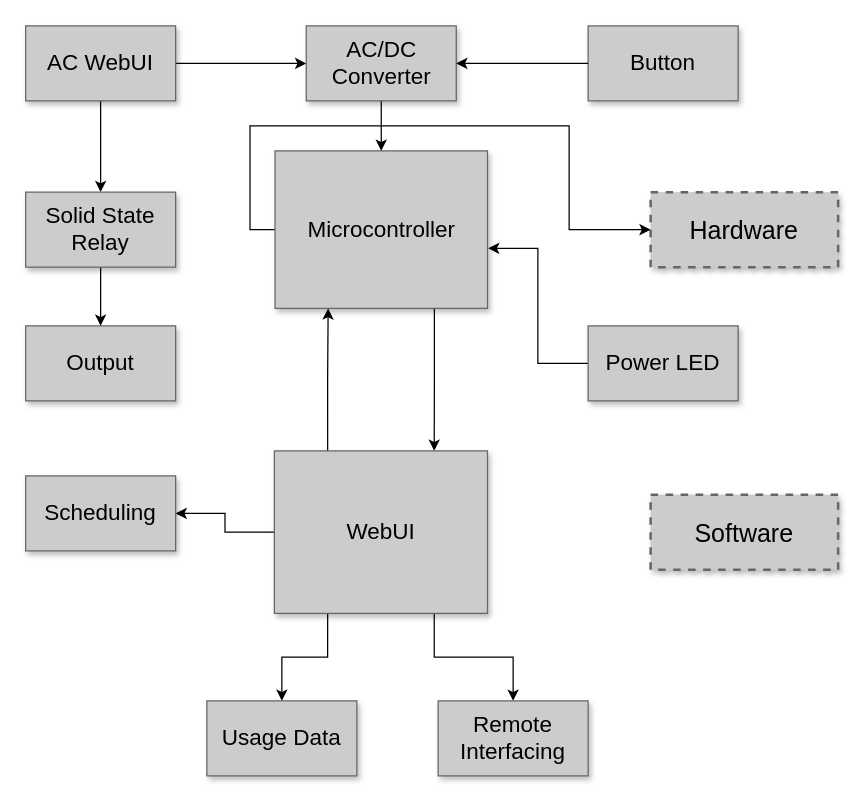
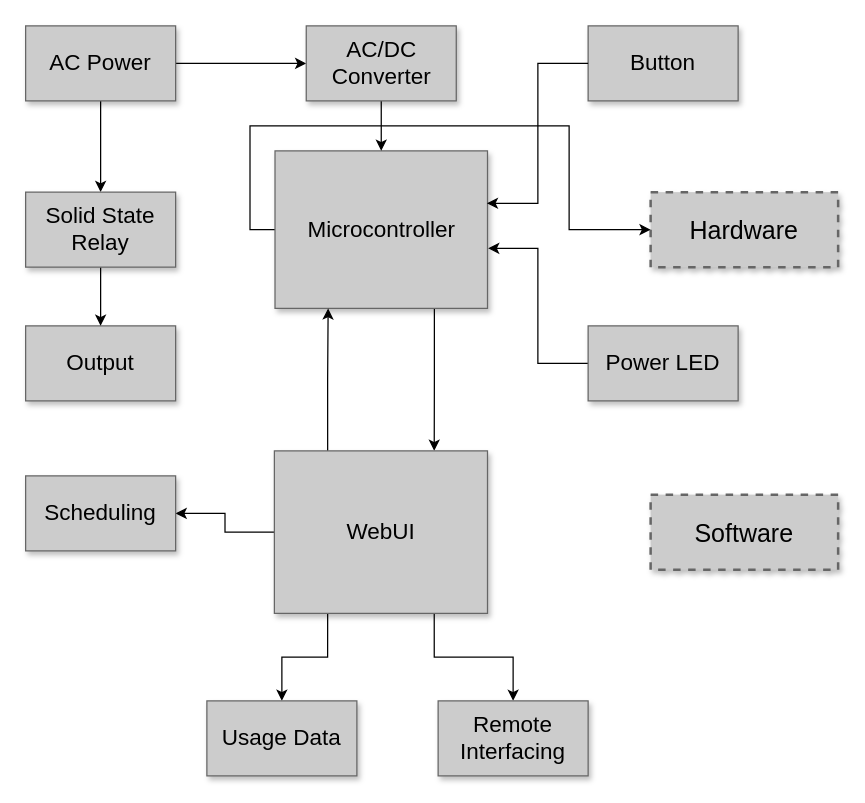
  <mxCell id="0" style=";html=1;" />
  <mxCell id="1" style=";html=1;" parent="0" />
  <mxCell id="2" value="Hardware" style="whiteSpace=wrap;html=1;shadow=1;fontSize=20;fillColor=#CCCCCC;strokeColor=#666666;strokeWidth=2;dashed=1;" parent="1" vertex="1"><mxGeometry x="520" y="153" width="150" height="60" as="geometry" /></mxCell>
  <mxCell id="3" style="edgeStyle=orthogonalEdgeStyle;rounded=0;orthogonalLoop=1;jettySize=auto;html=1;exitX=0;exitY=0.5;exitDx=0;exitDy=0;fillColor=#CCCCCC;" edge="1" parent="1" source="5" target="2"><mxGeometry relative="1" as="geometry" /></mxCell>
  <mxCell id="4" style="edgeStyle=orthogonalEdgeStyle;rounded=0;orthogonalLoop=1;jettySize=auto;html=1;exitX=0.75;exitY=1;exitDx=0;exitDy=0;entryX=0.75;entryY=0;entryDx=0;entryDy=0;fillColor=#CCCCCC;" edge="1" parent="1" source="5" target="19"><mxGeometry relative="1" as="geometry" /></mxCell>
  <mxCell id="5" value="Microcontroller" style="whiteSpace=wrap;html=1;shadow=1;fontSize=18;fillColor=#CCCCCC;strokeColor=#666666;" parent="1" vertex="1"><mxGeometry x="219.5" y="120" width="170" height="126" as="geometry" /></mxCell>
  <mxCell id="6" style="edgeStyle=orthogonalEdgeStyle;rounded=0;orthogonalLoop=1;jettySize=auto;html=1;exitX=1;exitY=0.5;exitDx=0;exitDy=0;entryX=0;entryY=0.5;entryDx=0;entryDy=0;fillColor=#CCCCCC;" edge="1" parent="1" source="8" target="10"><mxGeometry relative="1" as="geometry" /></mxCell>
  <mxCell id="7" style="edgeStyle=orthogonalEdgeStyle;rounded=0;orthogonalLoop=1;jettySize=auto;html=1;exitX=0.5;exitY=1;exitDx=0;exitDy=0;entryX=0.5;entryY=0;entryDx=0;entryDy=0;fillColor=#CCCCCC;" edge="1" parent="1" source="8" target="22"><mxGeometry relative="1" as="geometry" /></mxCell>
- <mxCell id="8" value="AC WebUI" style="whiteSpace=wrap;html=1;shadow=1;fontSize=18;fillColor=#CCCCCC;strokeColor=#666666;" parent="1" vertex="1"><mxGeometry x="20" y="20" width="120" height="60" as="geometry" /></mxCell>
+ <mxCell id="8" value="AC Power" style="whiteSpace=wrap;html=1;shadow=1;fontSize=18;fillColor=#CCCCCC;strokeColor=#666666;" parent="1" vertex="1"><mxGeometry x="20" y="20" width="120" height="60" as="geometry" /></mxCell>
  <mxCell id="9" style="edgeStyle=orthogonalEdgeStyle;rounded=0;orthogonalLoop=1;jettySize=auto;html=1;exitX=0.5;exitY=1;exitDx=0;exitDy=0;entryX=0.5;entryY=0;entryDx=0;entryDy=0;fillColor=#CCCCCC;" edge="1" parent="1" source="10" target="5"><mxGeometry relative="1" as="geometry" /></mxCell>
  <mxCell id="10" value="AC/DC Converter" style="whiteSpace=wrap;html=1;shadow=1;fontSize=18;fillColor=#CCCCCC;strokeColor=#666666;" parent="1" vertex="1"><mxGeometry x="244.5" y="20" width="120" height="60" as="geometry" /></mxCell>
  <mxCell id="11" value="Button" style="whiteSpace=wrap;html=1;shadow=1;fontSize=18;fillColor=#CCCCCC;strokeColor=#666666;" parent="1" vertex="1"><mxGeometry x="470" y="20" width="120" height="60" as="geometry" /></mxCell>
  <mxCell id="12" style="edgeStyle=orthogonalEdgeStyle;rounded=0;orthogonalLoop=1;jettySize=auto;html=1;exitX=0;exitY=0.5;exitDx=0;exitDy=0;entryX=1.003;entryY=0.619;entryDx=0;entryDy=0;entryPerimeter=0;fillColor=#CCCCCC;" edge="1" parent="1" source="13" target="5"><mxGeometry relative="1" as="geometry" /></mxCell>
  <mxCell id="13" value="Power LED" style="whiteSpace=wrap;html=1;shadow=1;fontSize=18;fillColor=#CCCCCC;strokeColor=#666666;" parent="1" vertex="1"><mxGeometry x="470" y="260" width="120" height="60" as="geometry" /></mxCell>
  <mxCell id="14" value="Output" style="whiteSpace=wrap;html=1;shadow=1;fontSize=18;fillColor=#CCCCCC;strokeColor=#666666;" parent="1" vertex="1"><mxGeometry x="20" y="260" width="120" height="60" as="geometry" /></mxCell>
  <mxCell id="15" style="edgeStyle=orthogonalEdgeStyle;rounded=0;orthogonalLoop=1;jettySize=auto;html=1;exitX=0.25;exitY=0;exitDx=0;exitDy=0;entryX=0.25;entryY=1;entryDx=0;entryDy=0;fillColor=#CCCCCC;" edge="1" parent="1" source="19" target="5"><mxGeometry relative="1" as="geometry" /></mxCell>
  <mxCell id="16" style="edgeStyle=orthogonalEdgeStyle;rounded=0;orthogonalLoop=1;jettySize=auto;html=1;exitX=0;exitY=0.5;exitDx=0;exitDy=0;entryX=1;entryY=0.5;entryDx=0;entryDy=0;fillColor=#CCCCCC;" edge="1" parent="1" source="19" target="20"><mxGeometry relative="1" as="geometry" /></mxCell>
  <mxCell id="17" style="edgeStyle=orthogonalEdgeStyle;rounded=0;orthogonalLoop=1;jettySize=auto;html=1;exitX=0.25;exitY=1;exitDx=0;exitDy=0;fillColor=#CCCCCC;" edge="1" parent="1" source="19" target="26"><mxGeometry relative="1" as="geometry" /></mxCell>
  <mxCell id="18" style="edgeStyle=orthogonalEdgeStyle;rounded=0;orthogonalLoop=1;jettySize=auto;html=1;exitX=0.75;exitY=1;exitDx=0;exitDy=0;entryX=0.5;entryY=0;entryDx=0;entryDy=0;fillColor=#CCCCCC;" edge="1" parent="1" source="19" target="25"><mxGeometry relative="1" as="geometry" /></mxCell>
  <mxCell id="19" value="WebUI" style="whiteSpace=wrap;html=1;shadow=1;fontSize=18;fillColor=#CCCCCC;strokeColor=#666666;" parent="1" vertex="1"><mxGeometry x="219" y="360" width="170.5" height="130" as="geometry" /></mxCell>
  <mxCell id="20" value="Scheduling" style="whiteSpace=wrap;html=1;shadow=1;fontSize=18;fillColor=#CCCCCC;strokeColor=#666666;" parent="1" vertex="1"><mxGeometry x="20" y="380" width="120" height="60" as="geometry" /></mxCell>
  <mxCell id="21" style="edgeStyle=orthogonalEdgeStyle;rounded=0;orthogonalLoop=1;jettySize=auto;html=1;exitX=0.5;exitY=1;exitDx=0;exitDy=0;entryX=0.5;entryY=0;entryDx=0;entryDy=0;fillColor=#CCCCCC;" edge="1" parent="1" source="22" target="14"><mxGeometry relative="1" as="geometry" /></mxCell>
  <mxCell id="22" value="Solid State Relay" style="whiteSpace=wrap;html=1;shadow=1;fontSize=18;fillColor=#CCCCCC;strokeColor=#666666;" vertex="1" parent="1"><mxGeometry x="20" y="153" width="120" height="60" as="geometry" /></mxCell>
- <mxCell id="23" style="edgeStyle=orthogonalEdgeStyle;rounded=0;orthogonalLoop=1;jettySize=auto;html=1;exitX=0;exitY=0.5;exitDx=0;exitDy=0;fillColor=#CCCCCC;" edge="1" parent="1" source="11" target="10"><mxGeometry relative="1" as="geometry" /></mxCell>
+ <mxCell id="23" style="edgeStyle=orthogonalEdgeStyle;rounded=0;orthogonalLoop=1;jettySize=auto;html=1;exitX=0;exitY=0.5;exitDx=0;exitDy=0;entryX=0.997;entryY=0.333;entryDx=0;entryDy=0;entryPerimeter=0;fillColor=#CCCCCC;" edge="1" parent="1" source="11" target="5"><mxGeometry relative="1" as="geometry" /></mxCell>
  <mxCell id="24" value="Software" style="whiteSpace=wrap;html=1;shadow=1;fontSize=20;fillColor=#CCCCCC;strokeColor=#666666;strokeWidth=2;dashed=1;" vertex="1" parent="1"><mxGeometry x="520" y="395" width="150" height="60" as="geometry" /></mxCell>
  <mxCell id="25" value="Remote Interfacing" style="whiteSpace=wrap;html=1;shadow=1;fontSize=18;fillColor=#CCCCCC;strokeColor=#666666;" vertex="1" parent="1"><mxGeometry x="350" y="560" width="120" height="60" as="geometry" /></mxCell>
  <mxCell id="26" value="Usage Data" style="whiteSpace=wrap;html=1;shadow=1;fontSize=18;fillColor=#CCCCCC;strokeColor=#666666;" vertex="1" parent="1"><mxGeometry x="165" y="560" width="120" height="60" as="geometry" /></mxCell>
